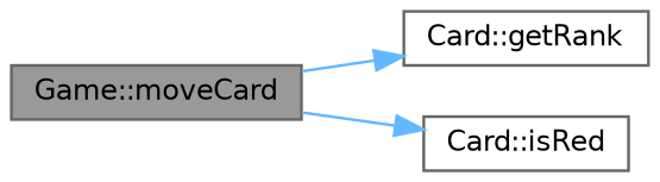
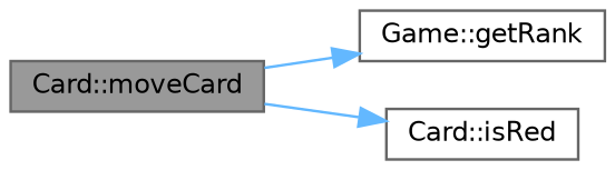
  digraph {
    rankdir=LR
    node [color=grey40 fillcolor=white fontname=Helvetica fontsize=10 shape=box style=filled]
    edge [color=steelblue1 fontname=Helvetica fontsize=10 labelfontname=Helvetica labelfontsize=10 style=solid]
-   n1 [color=gray40 fillcolor=grey60 fontcolor=black height=0.2 label="Game::moveCard" width=0.4]
-   n2 [height=0.2 label="Card::getRank" width=0.4]
+   n1 [color=gray40 fillcolor=grey60 fontcolor=black height=0.2 label="Card::moveCard" width=0.4]
+   n2 [height=0.2 label="Game::getRank" width=0.4]
    n3 [height=0.2 label="Card::isRed" width=0.4]
    n1 -> n2
    n1 -> n3
  }
